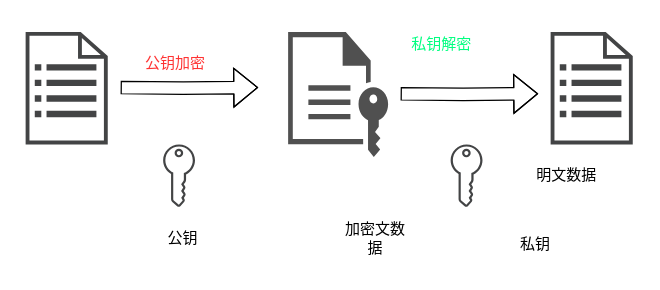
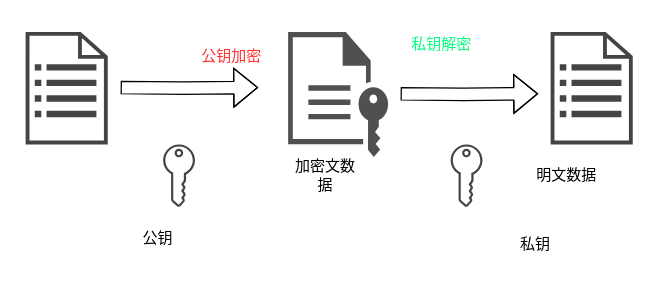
  <mxCell id="0" />
  <mxCell id="1" parent="0" />
  <mxCell id="2" value="" style="sketch=0;pointerEvents=1;shadow=0;dashed=0;html=1;strokeColor=none;fillColor=#434445;aspect=fixed;labelPosition=center;verticalLabelPosition=bottom;verticalAlign=top;align=center;outlineConnect=0;shape=mxgraph.vvd.recovery_plan;" vertex="1" parent="1"><mxGeometry x="20" y="25" width="65.7" height="90" as="geometry" /></mxCell>
  <mxCell id="3" value="" style="shape=flexArrow;endArrow=classic;html=1;rounded=0;" edge="1" parent="1"><mxGeometry width="50" height="50" relative="1" as="geometry"><mxPoint x="320" y="74.5" as="sourcePoint" /><mxPoint x="430" y="74.5" as="targetPoint" /><Array as="points"><mxPoint x="370" y="75" /></Array></mxGeometry></mxCell>
  <mxCell id="4" value="" style="sketch=0;pointerEvents=1;shadow=0;dashed=0;html=1;strokeColor=none;fillColor=#434445;aspect=fixed;labelPosition=center;verticalLabelPosition=bottom;verticalAlign=top;align=center;outlineConnect=0;shape=mxgraph.vvd.tenant_key;" vertex="1" parent="1"><mxGeometry x="130" y="115" width="25.5" height="50" as="geometry" /></mxCell>
- <mxCell id="5" value="公钥" style="text;html=1;strokeColor=none;fillColor=none;align=center;verticalAlign=middle;whiteSpace=wrap;rounded=0;" vertex="1" parent="1"><mxGeometry x="116" y="175" width="60" height="30" as="geometry" /></mxCell>
+ <mxCell id="5" value="公钥" style="text;html=1;strokeColor=none;fillColor=none;align=center;verticalAlign=middle;whiteSpace=wrap;rounded=0;" vertex="1" parent="1"><mxGeometry x="96" y="175" width="60" height="30" as="geometry" /></mxCell>
  <mxCell id="6" value="" style="sketch=0;pointerEvents=1;shadow=0;dashed=0;html=1;strokeColor=none;fillColor=#505050;labelPosition=center;verticalLabelPosition=bottom;verticalAlign=top;outlineConnect=0;align=center;shape=mxgraph.office.concepts.file_key;" vertex="1" parent="1"><mxGeometry x="230" y="25" width="80" height="100" as="geometry" /></mxCell>
  <mxCell id="7" value="" style="sketch=0;pointerEvents=1;shadow=0;dashed=0;html=1;strokeColor=none;fillColor=#434445;aspect=fixed;labelPosition=center;verticalLabelPosition=bottom;verticalAlign=top;align=center;outlineConnect=0;shape=mxgraph.vvd.recovery_plan;" vertex="1" parent="1"><mxGeometry x="440" y="25" width="65.7" height="90" as="geometry" /></mxCell>
  <mxCell id="8" value="" style="shape=flexArrow;endArrow=classic;html=1;rounded=0;" edge="1" parent="1"><mxGeometry width="50" height="50" relative="1" as="geometry"><mxPoint x="96" y="69.5" as="sourcePoint" /><mxPoint x="206" y="69.5" as="targetPoint" /><Array as="points"><mxPoint x="146" y="70" /></Array></mxGeometry></mxCell>
  <mxCell id="9" value="" style="sketch=0;pointerEvents=1;shadow=0;dashed=0;html=1;strokeColor=none;fillColor=#434445;aspect=fixed;labelPosition=center;verticalLabelPosition=bottom;verticalAlign=top;align=center;outlineConnect=0;shape=mxgraph.vvd.tenant_key;" vertex="1" parent="1"><mxGeometry x="360" y="115" width="25.5" height="50" as="geometry" /></mxCell>
  <mxCell id="10" value="私钥" style="text;html=1;strokeColor=none;fillColor=none;align=center;verticalAlign=middle;whiteSpace=wrap;rounded=0;" vertex="1" parent="1"><mxGeometry x="397.75" y="180" width="60" height="30" as="geometry" /></mxCell>
- <mxCell id="11" value="&lt;font color=&quot;#ff3333&quot;&gt;公钥加密&lt;/font&gt;" style="text;html=1;strokeColor=none;fillColor=none;align=center;verticalAlign=middle;whiteSpace=wrap;rounded=0;" vertex="1" parent="1"><mxGeometry x="110" y="35" width="60" height="30" as="geometry" /></mxCell>
+ <mxCell id="11" value="&lt;font color=&quot;#ff3333&quot;&gt;公钥加密&lt;/font&gt;" style="text;html=1;strokeColor=none;fillColor=none;align=center;verticalAlign=middle;whiteSpace=wrap;rounded=0;" vertex="1" parent="1"><mxGeometry x="155" y="30" width="60" height="30" as="geometry" /></mxCell>
  <mxCell id="12" value="&lt;font color=&quot;#00ff80&quot;&gt;私钥解密&lt;/font&gt;" style="text;html=1;strokeColor=none;fillColor=none;align=center;verticalAlign=middle;whiteSpace=wrap;rounded=0;" vertex="1" parent="1"><mxGeometry x="322.75" y="20" width="60" height="30" as="geometry" /></mxCell>
  <mxCell id="13" value="明文数据" style="text;html=1;strokeColor=none;fillColor=none;align=center;verticalAlign=middle;whiteSpace=wrap;rounded=0;" vertex="1" parent="1"><mxGeometry x="422.85" y="125" width="60" height="30" as="geometry" /></mxCell>
- <mxCell id="14" value="加密文数据" style="text;html=1;strokeColor=none;fillColor=none;align=center;verticalAlign=middle;whiteSpace=wrap;rounded=0;" vertex="1" parent="1"><mxGeometry x="270" y="175" width="60" height="30" as="geometry" /></mxCell>
+ <mxCell id="14" value="加密文数据" style="text;html=1;strokeColor=none;fillColor=none;align=center;verticalAlign=middle;whiteSpace=wrap;rounded=0;" vertex="1" parent="1"><mxGeometry x="230" y="125" width="60" height="30" as="geometry" /></mxCell>
